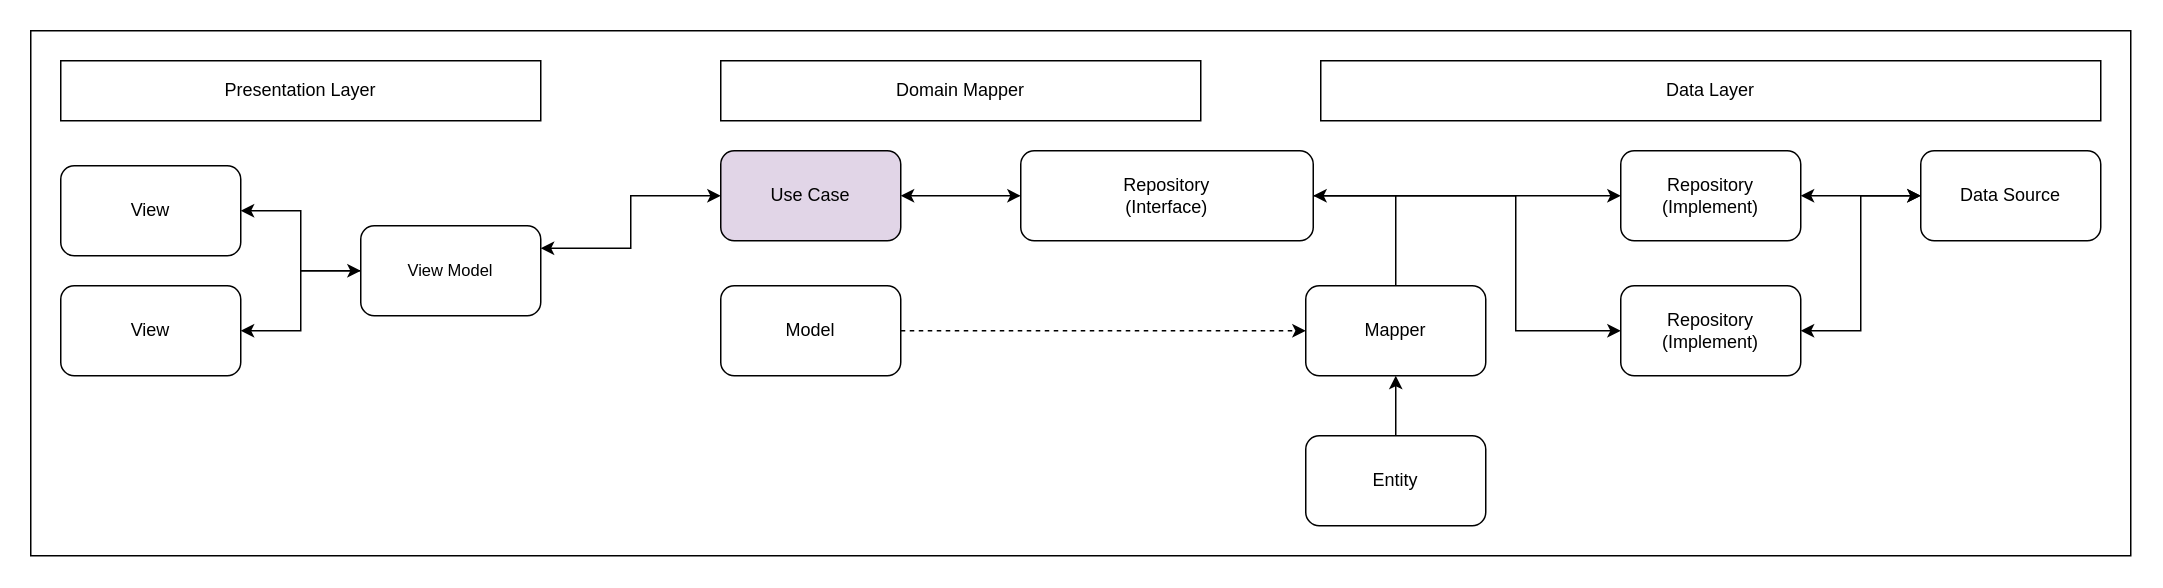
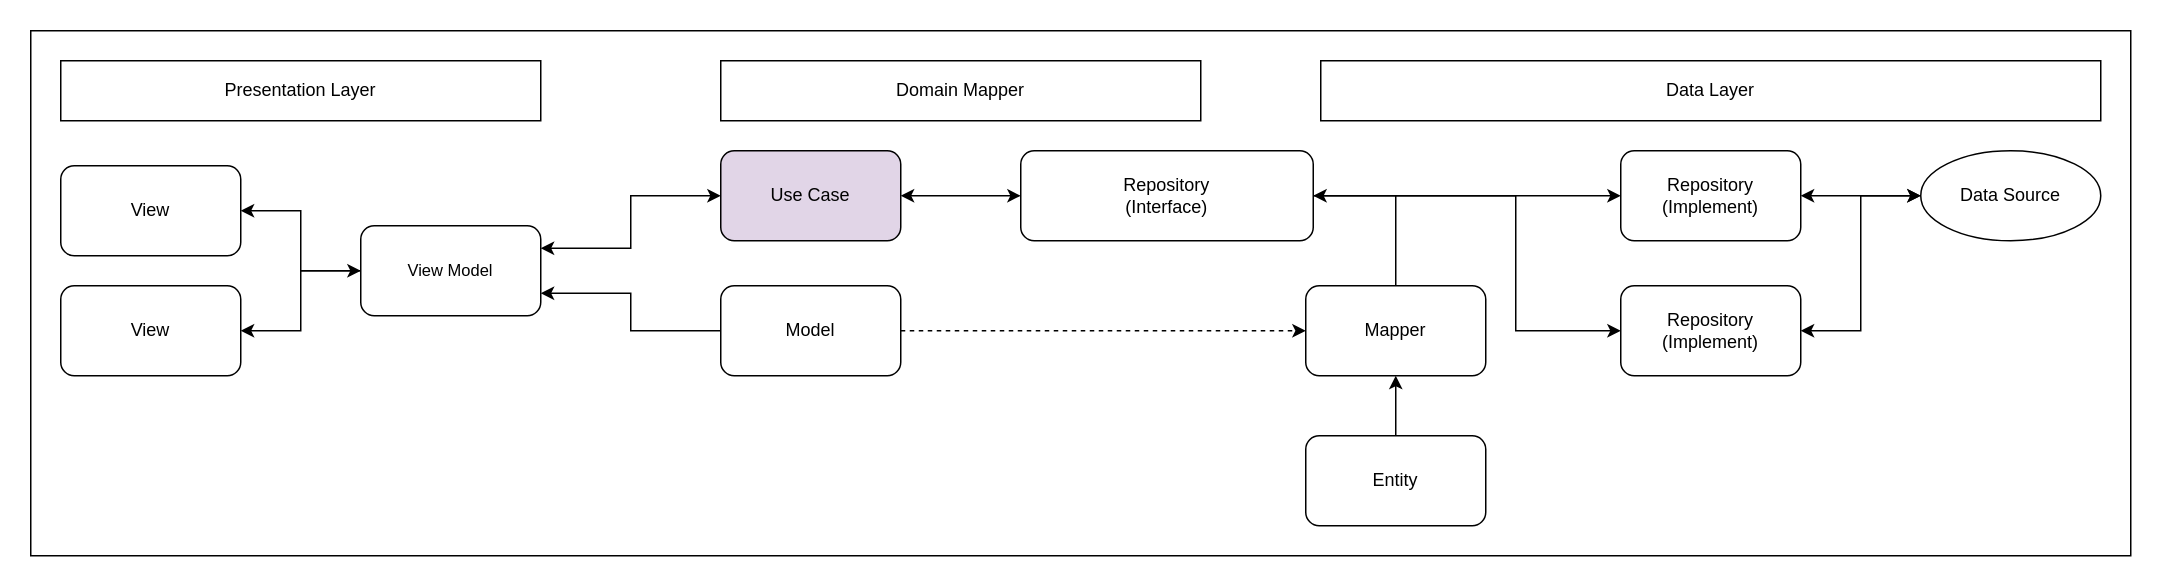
  <mxCell id="0" />
  <mxCell id="1" parent="0" />
  <mxCell id="2" value="" style="rounded=0;whiteSpace=wrap;html=1;" parent="1" vertex="1"><mxGeometry x="20" y="20" width="1400" height="350" as="geometry" /></mxCell>
  <mxCell id="3" value="Presentation Layer" style="rounded=0;whiteSpace=wrap;html=1;" parent="1" vertex="1"><mxGeometry x="40" y="40" width="320" height="40" as="geometry" /></mxCell>
  <mxCell id="4" value="View" style="rounded=1;whiteSpace=wrap;html=1;" parent="1" vertex="1"><mxGeometry x="40" y="110" width="120" height="60" as="geometry" /></mxCell>
  <mxCell id="5" style="edgeStyle=orthogonalEdgeStyle;rounded=0;orthogonalLoop=1;jettySize=auto;html=1;exitX=0;exitY=0.5;exitDx=0;exitDy=0;entryX=1;entryY=0.5;entryDx=0;entryDy=0;" parent="1" source="8" target="4" edge="1"><mxGeometry y="-10" relative="1" as="geometry"><Array as="points"><mxPoint x="200" y="180" /><mxPoint x="200" y="140" /></Array><mxPoint as="offset" /></mxGeometry></mxCell>
  <mxCell id="6" style="edgeStyle=orthogonalEdgeStyle;rounded=0;orthogonalLoop=1;jettySize=auto;html=1;exitX=1;exitY=0.25;exitDx=0;exitDy=0;entryX=0;entryY=0.5;entryDx=0;entryDy=0;startArrow=classic;startFill=1;endArrow=classic;endFill=1;" edge="1" parent="1" source="8" target="10"><mxGeometry relative="1" as="geometry"><Array as="points"><mxPoint x="420" y="165" /><mxPoint x="420" y="130" /></Array></mxGeometry></mxCell>
+ <mxCell id="7" style="edgeStyle=orthogonalEdgeStyle;rounded=0;orthogonalLoop=1;jettySize=auto;html=1;exitX=1;exitY=0.75;exitDx=0;exitDy=0;entryX=0;entryY=0.5;entryDx=0;entryDy=0;startArrow=classic;startFill=1;endArrow=none;endFill=0;" edge="1" parent="1" source="8" target="15"><mxGeometry relative="1" as="geometry"><Array as="points"><mxPoint x="420" y="195" /><mxPoint x="420" y="220" /></Array></mxGeometry></mxCell>
  <mxCell id="8" value="&lt;font style=&quot;font-size: 11px;&quot;&gt;View Model&lt;/font&gt;" style="rounded=1;whiteSpace=wrap;html=1;" parent="1" vertex="1"><mxGeometry x="240" y="150" width="120" height="60" as="geometry" /></mxCell>
  <mxCell id="9" style="edgeStyle=orthogonalEdgeStyle;rounded=0;orthogonalLoop=1;jettySize=auto;html=1;exitX=1;exitY=0.5;exitDx=0;exitDy=0;entryX=0;entryY=0.5;entryDx=0;entryDy=0;startArrow=classic;startFill=1;endArrow=classic;endFill=1;" edge="1" parent="1" source="10" target="13"><mxGeometry relative="1" as="geometry" /></mxCell>
  <mxCell id="10" value="Use Case" style="rounded=1;whiteSpace=wrap;html=1;fillColor=#e1d5e7;" parent="1" vertex="1"><mxGeometry x="480" y="100" width="120" height="60" as="geometry" /></mxCell>
  <mxCell id="11" style="edgeStyle=orthogonalEdgeStyle;rounded=0;orthogonalLoop=1;jettySize=auto;html=1;exitX=1;exitY=0.5;exitDx=0;exitDy=0;entryX=0;entryY=0.5;entryDx=0;entryDy=0;" edge="1" parent="1" source="13" target="28"><mxGeometry x="0.556" y="25" relative="1" as="geometry"><Array as="points"><mxPoint x="1010" y="130" /><mxPoint x="1010" y="220" /></Array><mxPoint as="offset" /></mxGeometry></mxCell>
  <mxCell id="12" style="edgeStyle=orthogonalEdgeStyle;rounded=0;orthogonalLoop=1;jettySize=auto;html=1;exitX=1;exitY=0.5;exitDx=0;exitDy=0;entryX=0;entryY=0.5;entryDx=0;entryDy=0;endArrow=classic;endFill=1;startArrow=classic;startFill=1;" edge="1" parent="1" source="13" target="26"><mxGeometry relative="1" as="geometry" /></mxCell>
  <mxCell id="13" value="Repository&lt;br&gt;(Interface)" style="rounded=1;whiteSpace=wrap;html=1;" parent="1" vertex="1"><mxGeometry x="680" y="100" width="195" height="60" as="geometry" /></mxCell>
  <mxCell id="14" style="edgeStyle=orthogonalEdgeStyle;rounded=0;orthogonalLoop=1;jettySize=auto;html=1;exitX=1;exitY=0.5;exitDx=0;exitDy=0;entryX=0;entryY=0.5;entryDx=0;entryDy=0;dashed=1;" edge="1" parent="1" source="15" target="19"><mxGeometry relative="1" as="geometry"><Array as="points"><mxPoint x="870" y="220" /></Array></mxGeometry></mxCell>
  <mxCell id="15" value="Model" style="rounded=1;whiteSpace=wrap;html=1;" parent="1" vertex="1"><mxGeometry x="480" y="190" width="120" height="60" as="geometry" /></mxCell>
  <mxCell id="16" style="edgeStyle=orthogonalEdgeStyle;rounded=0;orthogonalLoop=1;jettySize=auto;html=1;exitX=1;exitY=0.5;exitDx=0;exitDy=0;entryX=0;entryY=0.5;entryDx=0;entryDy=0;startArrow=classic;startFill=1;" parent="1" source="17" target="8" edge="1"><mxGeometry relative="1" as="geometry" /></mxCell>
  <mxCell id="17" value="View" style="rounded=1;whiteSpace=wrap;html=1;" parent="1" vertex="1"><mxGeometry x="40" y="190" width="120" height="60" as="geometry" /></mxCell>
  <mxCell id="18" style="edgeStyle=orthogonalEdgeStyle;rounded=0;orthogonalLoop=1;jettySize=auto;html=1;exitX=0.5;exitY=0;exitDx=0;exitDy=0;endArrow=none;endFill=0;" edge="1" parent="1" source="19"><mxGeometry relative="1" as="geometry"><mxPoint x="930" y="130" as="targetPoint" /></mxGeometry></mxCell>
  <mxCell id="19" value="Mapper" style="rounded=1;whiteSpace=wrap;html=1;" parent="1" vertex="1"><mxGeometry x="870" y="190" width="120" height="60" as="geometry" /></mxCell>
  <mxCell id="20" style="edgeStyle=orthogonalEdgeStyle;rounded=0;orthogonalLoop=1;jettySize=auto;html=1;exitX=0.5;exitY=0;exitDx=0;exitDy=0;entryX=0.5;entryY=1;entryDx=0;entryDy=0;strokeWidth=1;fontSize=11;startArrow=none;startFill=0;endArrow=classic;endFill=1;" parent="1" source="21" target="19" edge="1"><mxGeometry relative="1" as="geometry" /></mxCell>
  <mxCell id="21" value="Entity" style="rounded=1;whiteSpace=wrap;html=1;" parent="1" vertex="1"><mxGeometry x="870" y="290" width="120" height="60" as="geometry" /></mxCell>
- <mxCell id="22" value="Data Source" style="rounded=1;whiteSpace=wrap;html=1;" parent="1" vertex="1"><mxGeometry x="1280" y="100" width="120" height="60" as="geometry" /></mxCell>
+ <mxCell id="22" value="Data Source" style="ellipse;whiteSpace=wrap;html=1;" parent="1" vertex="1"><mxGeometry x="1280" y="100" width="120" height="60" as="geometry" /></mxCell>
  <mxCell id="23" value="Domain Mapper" style="rounded=0;whiteSpace=wrap;html=1;" parent="1" vertex="1"><mxGeometry x="480" y="40" width="320" height="40" as="geometry" /></mxCell>
  <mxCell id="24" value="Data Layer" style="rounded=0;whiteSpace=wrap;html=1;" parent="1" vertex="1"><mxGeometry x="880" y="40" width="520" height="40" as="geometry" /></mxCell>
  <mxCell id="25" style="edgeStyle=orthogonalEdgeStyle;rounded=0;orthogonalLoop=1;jettySize=auto;html=1;exitX=1;exitY=0.5;exitDx=0;exitDy=0;startArrow=classic;startFill=1;endArrow=classic;endFill=1;" edge="1" parent="1" source="26" target="22"><mxGeometry relative="1" as="geometry" /></mxCell>
  <mxCell id="26" value="Repository&lt;br&gt;(Implement)" style="rounded=1;whiteSpace=wrap;html=1;" parent="1" vertex="1"><mxGeometry x="1080" y="100" width="120" height="60" as="geometry" /></mxCell>
  <mxCell id="27" style="edgeStyle=orthogonalEdgeStyle;rounded=0;orthogonalLoop=1;jettySize=auto;html=1;exitX=1;exitY=0.5;exitDx=0;exitDy=0;startArrow=classic;startFill=1;endArrow=classic;endFill=1;entryX=0;entryY=0.5;entryDx=0;entryDy=0;" edge="1" parent="1" source="28" target="22"><mxGeometry y="10" relative="1" as="geometry"><mxPoint x="1280" y="180" as="targetPoint" /><Array as="points"><mxPoint x="1240" y="220" /><mxPoint x="1240" y="130" /></Array><mxPoint as="offset" /></mxGeometry></mxCell>
  <mxCell id="28" value="Repository&lt;br&gt;(Implement)" style="rounded=1;whiteSpace=wrap;html=1;" parent="1" vertex="1"><mxGeometry x="1080" y="190" width="120" height="60" as="geometry" /></mxCell>
  <mxCell id="29" style="edgeStyle=orthogonalEdgeStyle;rounded=0;orthogonalLoop=1;jettySize=auto;html=1;exitX=0.5;exitY=1;exitDx=0;exitDy=0;strokeWidth=1;fontSize=11;startArrow=none;startFill=0;endArrow=classic;endFill=1;" parent="1" edge="1"><mxGeometry relative="1" as="geometry"><mxPoint x="1340" y="370" as="sourcePoint" /><mxPoint x="1340" y="370" as="targetPoint" /></mxGeometry></mxCell>
